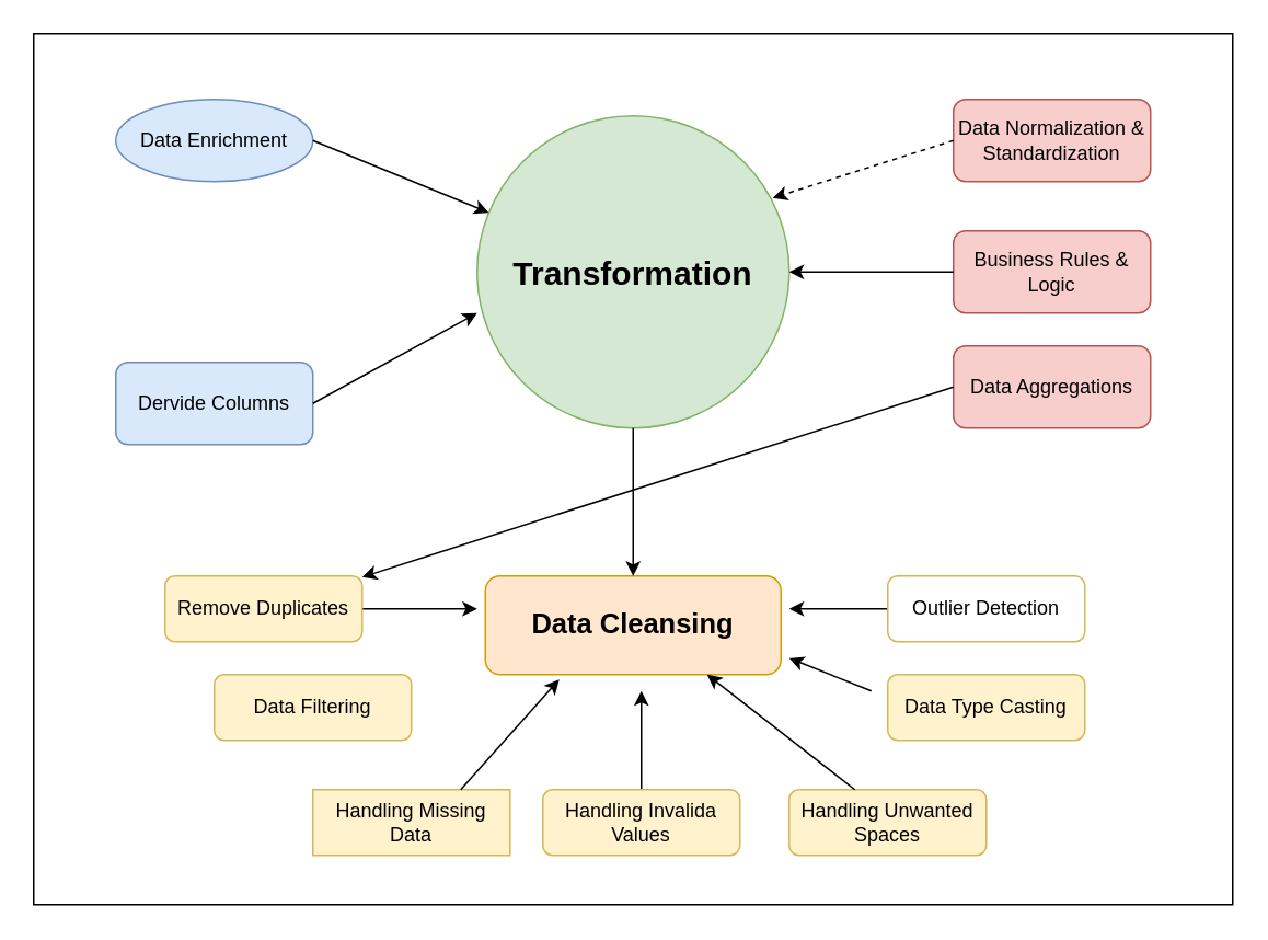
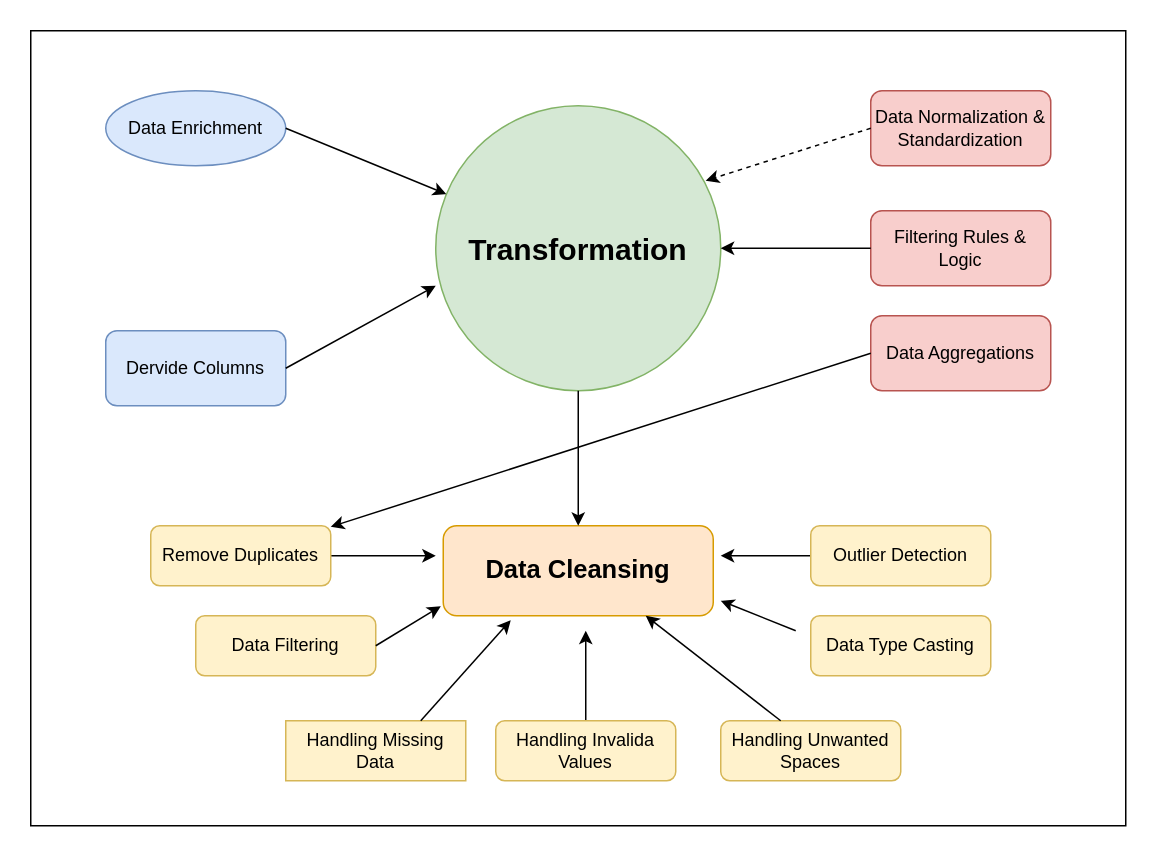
  <mxCell id="0" />
  <mxCell id="1" parent="0" />
  <mxCell id="2" value="" style="rounded=0;whiteSpace=wrap;html=1;" parent="1" vertex="1"><mxGeometry x="20" y="20" width="730" height="530" as="geometry" /></mxCell>
  <mxCell id="3" value="Transformation" style="ellipse;whiteSpace=wrap;html=1;aspect=fixed;fillColor=#d5e8d4;strokeColor=#82b366;fontSize=20;fontStyle=1" parent="1" vertex="1"><mxGeometry x="290" y="70" width="190" height="190" as="geometry" /></mxCell>
  <mxCell id="4" value="Data Enrichment" style="ellipse;whiteSpace=wrap;html=1;fillColor=#dae8fc;strokeColor=#6c8ebf;" parent="1" vertex="1"><mxGeometry x="70" y="60" width="120" height="50" as="geometry" /></mxCell>
  <mxCell id="5" value="&lt;b&gt;&lt;font&gt;Data Cleansing&lt;/font&gt;&lt;/b&gt;" style="rounded=1;whiteSpace=wrap;html=1;fillColor=#ffe6cc;strokeColor=#d79b00;fontSize=17;" parent="1" vertex="1"><mxGeometry x="295" y="350" width="180" height="60" as="geometry" /></mxCell>
  <mxCell id="6" style="edgeStyle=orthogonalEdgeStyle;rounded=0;orthogonalLoop=1;jettySize=auto;html=1;" parent="1" source="7" edge="1"><mxGeometry relative="1" as="geometry"><mxPoint x="290" y="370" as="targetPoint" /></mxGeometry></mxCell>
  <mxCell id="7" value="Remove Duplicates" style="rounded=1;whiteSpace=wrap;html=1;fillColor=#fff2cc;strokeColor=#d6b656;" parent="1" vertex="1"><mxGeometry x="100" y="350" width="120" height="40" as="geometry" /></mxCell>
  <mxCell id="8" value="Data Filtering" style="rounded=1;whiteSpace=wrap;html=1;fillColor=#fff2cc;strokeColor=#d6b656;" parent="1" vertex="1"><mxGeometry x="130" y="410" width="120" height="40" as="geometry" /></mxCell>
  <mxCell id="9" style="edgeStyle=orthogonalEdgeStyle;rounded=0;orthogonalLoop=1;jettySize=auto;html=1;" parent="1" source="10" edge="1"><mxGeometry relative="1" as="geometry"><mxPoint x="390" y="420" as="targetPoint" /></mxGeometry></mxCell>
  <mxCell id="10" value="Handling Invalida Values" style="rounded=1;whiteSpace=wrap;html=1;fillColor=#fff2cc;strokeColor=#d6b656;" parent="1" vertex="1"><mxGeometry x="330" y="480" width="120" height="40" as="geometry" /></mxCell>
  <mxCell id="11" value="Data Type Casting" style="rounded=1;whiteSpace=wrap;html=1;fillColor=#fff2cc;strokeColor=#d6b656;" parent="1" vertex="1"><mxGeometry x="540" y="410" width="120" height="40" as="geometry" /></mxCell>
  <mxCell id="12" value="Handling Missing Data" style="whiteSpace=wrap;html=1;fillColor=#fff2cc;strokeColor=#d6b656;rounded=0;" parent="1" vertex="1"><mxGeometry x="190" y="480" width="120" height="40" as="geometry" /></mxCell>
  <mxCell id="13" style="edgeStyle=orthogonalEdgeStyle;rounded=0;orthogonalLoop=1;jettySize=auto;html=1;" parent="1" source="14" edge="1"><mxGeometry relative="1" as="geometry"><mxPoint x="480" y="370" as="targetPoint" /></mxGeometry></mxCell>
- <mxCell id="14" value="Outlier Detection" style="rounded=1;whiteSpace=wrap;html=1;fillColor=#ffffff;strokeColor=#d6b656;" parent="1" vertex="1"><mxGeometry x="540" y="350" width="120" height="40" as="geometry" /></mxCell>
+ <mxCell id="14" value="Outlier Detection" style="rounded=1;whiteSpace=wrap;html=1;fillColor=#fff2cc;strokeColor=#d6b656;" parent="1" vertex="1"><mxGeometry x="540" y="350" width="120" height="40" as="geometry" /></mxCell>
  <mxCell id="15" value="Handling Unwanted Spaces" style="rounded=1;whiteSpace=wrap;html=1;fillColor=#fff2cc;strokeColor=#d6b656;" parent="1" vertex="1"><mxGeometry x="480" y="480" width="120" height="40" as="geometry" /></mxCell>
  <mxCell id="16" value="Dervide Columns" style="rounded=1;whiteSpace=wrap;html=1;fillColor=#dae8fc;strokeColor=#6c8ebf;" parent="1" vertex="1"><mxGeometry x="70" y="220" width="120" height="50" as="geometry" /></mxCell>
  <mxCell id="17" value="" style="endArrow=classic;html=1;rounded=0;exitX=1;exitY=0.5;exitDx=0;exitDy=0;" parent="1" source="16" edge="1"><mxGeometry width="50" height="50" relative="1" as="geometry"><mxPoint x="210" y="280" as="sourcePoint" /><mxPoint x="290" y="190" as="targetPoint" /><Array as="points"><mxPoint x="290" y="190" /></Array></mxGeometry></mxCell>
  <mxCell id="18" value="" style="endArrow=classic;html=1;rounded=0;exitX=1;exitY=0.5;exitDx=0;exitDy=0;" parent="1" source="4" target="3" edge="1"><mxGeometry width="50" height="50" relative="1" as="geometry"><mxPoint x="210" y="120" as="sourcePoint" /><mxPoint x="260" y="70" as="targetPoint" /></mxGeometry></mxCell>
  <mxCell id="19" value="" style="endArrow=classic;html=1;rounded=0;exitX=0.75;exitY=0;exitDx=0;exitDy=0;" parent="1" source="12" edge="1"><mxGeometry width="50" height="50" relative="1" as="geometry"><mxPoint x="280" y="500" as="sourcePoint" /><mxPoint x="340" y="413" as="targetPoint" /></mxGeometry></mxCell>
+ <mxCell id="20" value="" style="endArrow=classic;html=1;rounded=0;exitX=1;exitY=0.5;exitDx=0;exitDy=0;entryX=-0.009;entryY=0.894;entryDx=0;entryDy=0;entryPerimeter=0;" parent="1" source="8" target="5" edge="1"><mxGeometry width="50" height="50" relative="1" as="geometry"><mxPoint x="260" y="470" as="sourcePoint" /><mxPoint x="310" y="420" as="targetPoint" /></mxGeometry></mxCell>
  <mxCell id="21" value="" style="endArrow=classic;html=1;rounded=0;" parent="1" edge="1"><mxGeometry width="50" height="50" relative="1" as="geometry"><mxPoint x="530" y="420" as="sourcePoint" /><mxPoint x="480" y="400" as="targetPoint" /></mxGeometry></mxCell>
  <mxCell id="22" value="" style="endArrow=classic;html=1;rounded=0;entryX=0.75;entryY=1;entryDx=0;entryDy=0;exitX=0.333;exitY=0;exitDx=0;exitDy=0;exitPerimeter=0;" parent="1" source="15" target="5" edge="1"><mxGeometry width="50" height="50" relative="1" as="geometry"><mxPoint x="510" y="470" as="sourcePoint" /><mxPoint x="540" y="450" as="targetPoint" /></mxGeometry></mxCell>
  <mxCell id="23" value="Data Normalization &amp;amp; Standardization" style="rounded=1;whiteSpace=wrap;html=1;fillColor=#f8cecc;strokeColor=#b85450;align=center;" parent="1" vertex="1"><mxGeometry x="580" y="60" width="120" height="50" as="geometry" /></mxCell>
- <mxCell id="24" value="Business Rules &amp;amp; Logic" style="rounded=1;whiteSpace=wrap;html=1;fillColor=#f8cecc;strokeColor=#b85450;" parent="1" vertex="1"><mxGeometry x="580" y="140" width="120" height="50" as="geometry" /></mxCell>
+ <mxCell id="24" value="Filtering Rules &amp;amp; Logic" style="rounded=1;whiteSpace=wrap;html=1;fillColor=#f8cecc;strokeColor=#b85450;" parent="1" vertex="1"><mxGeometry x="580" y="140" width="120" height="50" as="geometry" /></mxCell>
  <mxCell id="25" value="Data Aggregations" style="rounded=1;whiteSpace=wrap;html=1;fillColor=#f8cecc;strokeColor=#b85450;" parent="1" vertex="1"><mxGeometry x="580" y="210" width="120" height="50" as="geometry" /></mxCell>
  <mxCell id="26" value="" style="endArrow=classic;html=1;rounded=0;exitX=0.5;exitY=1;exitDx=0;exitDy=0;entryX=0.5;entryY=0;entryDx=0;entryDy=0;" parent="1" source="3" target="5" edge="1"><mxGeometry width="50" height="50" relative="1" as="geometry"><mxPoint x="390" y="300" as="sourcePoint" /><mxPoint x="440" y="250" as="targetPoint" /></mxGeometry></mxCell>
  <mxCell id="27" value="" style="endArrow=classic;html=1;rounded=0;exitX=0;exitY=0.5;exitDx=0;exitDy=0;entryX=0.947;entryY=0.263;entryDx=0;entryDy=0;entryPerimeter=0;dashed=1;" parent="1" source="23" target="3" edge="1"><mxGeometry width="50" height="50" relative="1" as="geometry"><mxPoint x="390" y="300" as="sourcePoint" /><mxPoint x="440" y="250" as="targetPoint" /></mxGeometry></mxCell>
  <mxCell id="28" value="" style="endArrow=classic;html=1;rounded=0;exitX=0;exitY=0.5;exitDx=0;exitDy=0;entryX=1;entryY=0.5;entryDx=0;entryDy=0;" parent="1" source="24" target="3" edge="1"><mxGeometry width="50" height="50" relative="1" as="geometry"><mxPoint x="390" y="300" as="sourcePoint" /><mxPoint x="440" y="250" as="targetPoint" /></mxGeometry></mxCell>
  <mxCell id="29" value="" style="endArrow=classic;html=1;rounded=0;exitX=0;exitY=0.5;exitDx=0;exitDy=0;" parent="1" source="25" target="7" edge="1"><mxGeometry width="50" height="50" relative="1" as="geometry"><mxPoint x="390" y="300" as="sourcePoint" /><mxPoint x="440" y="250" as="targetPoint" /></mxGeometry></mxCell>
